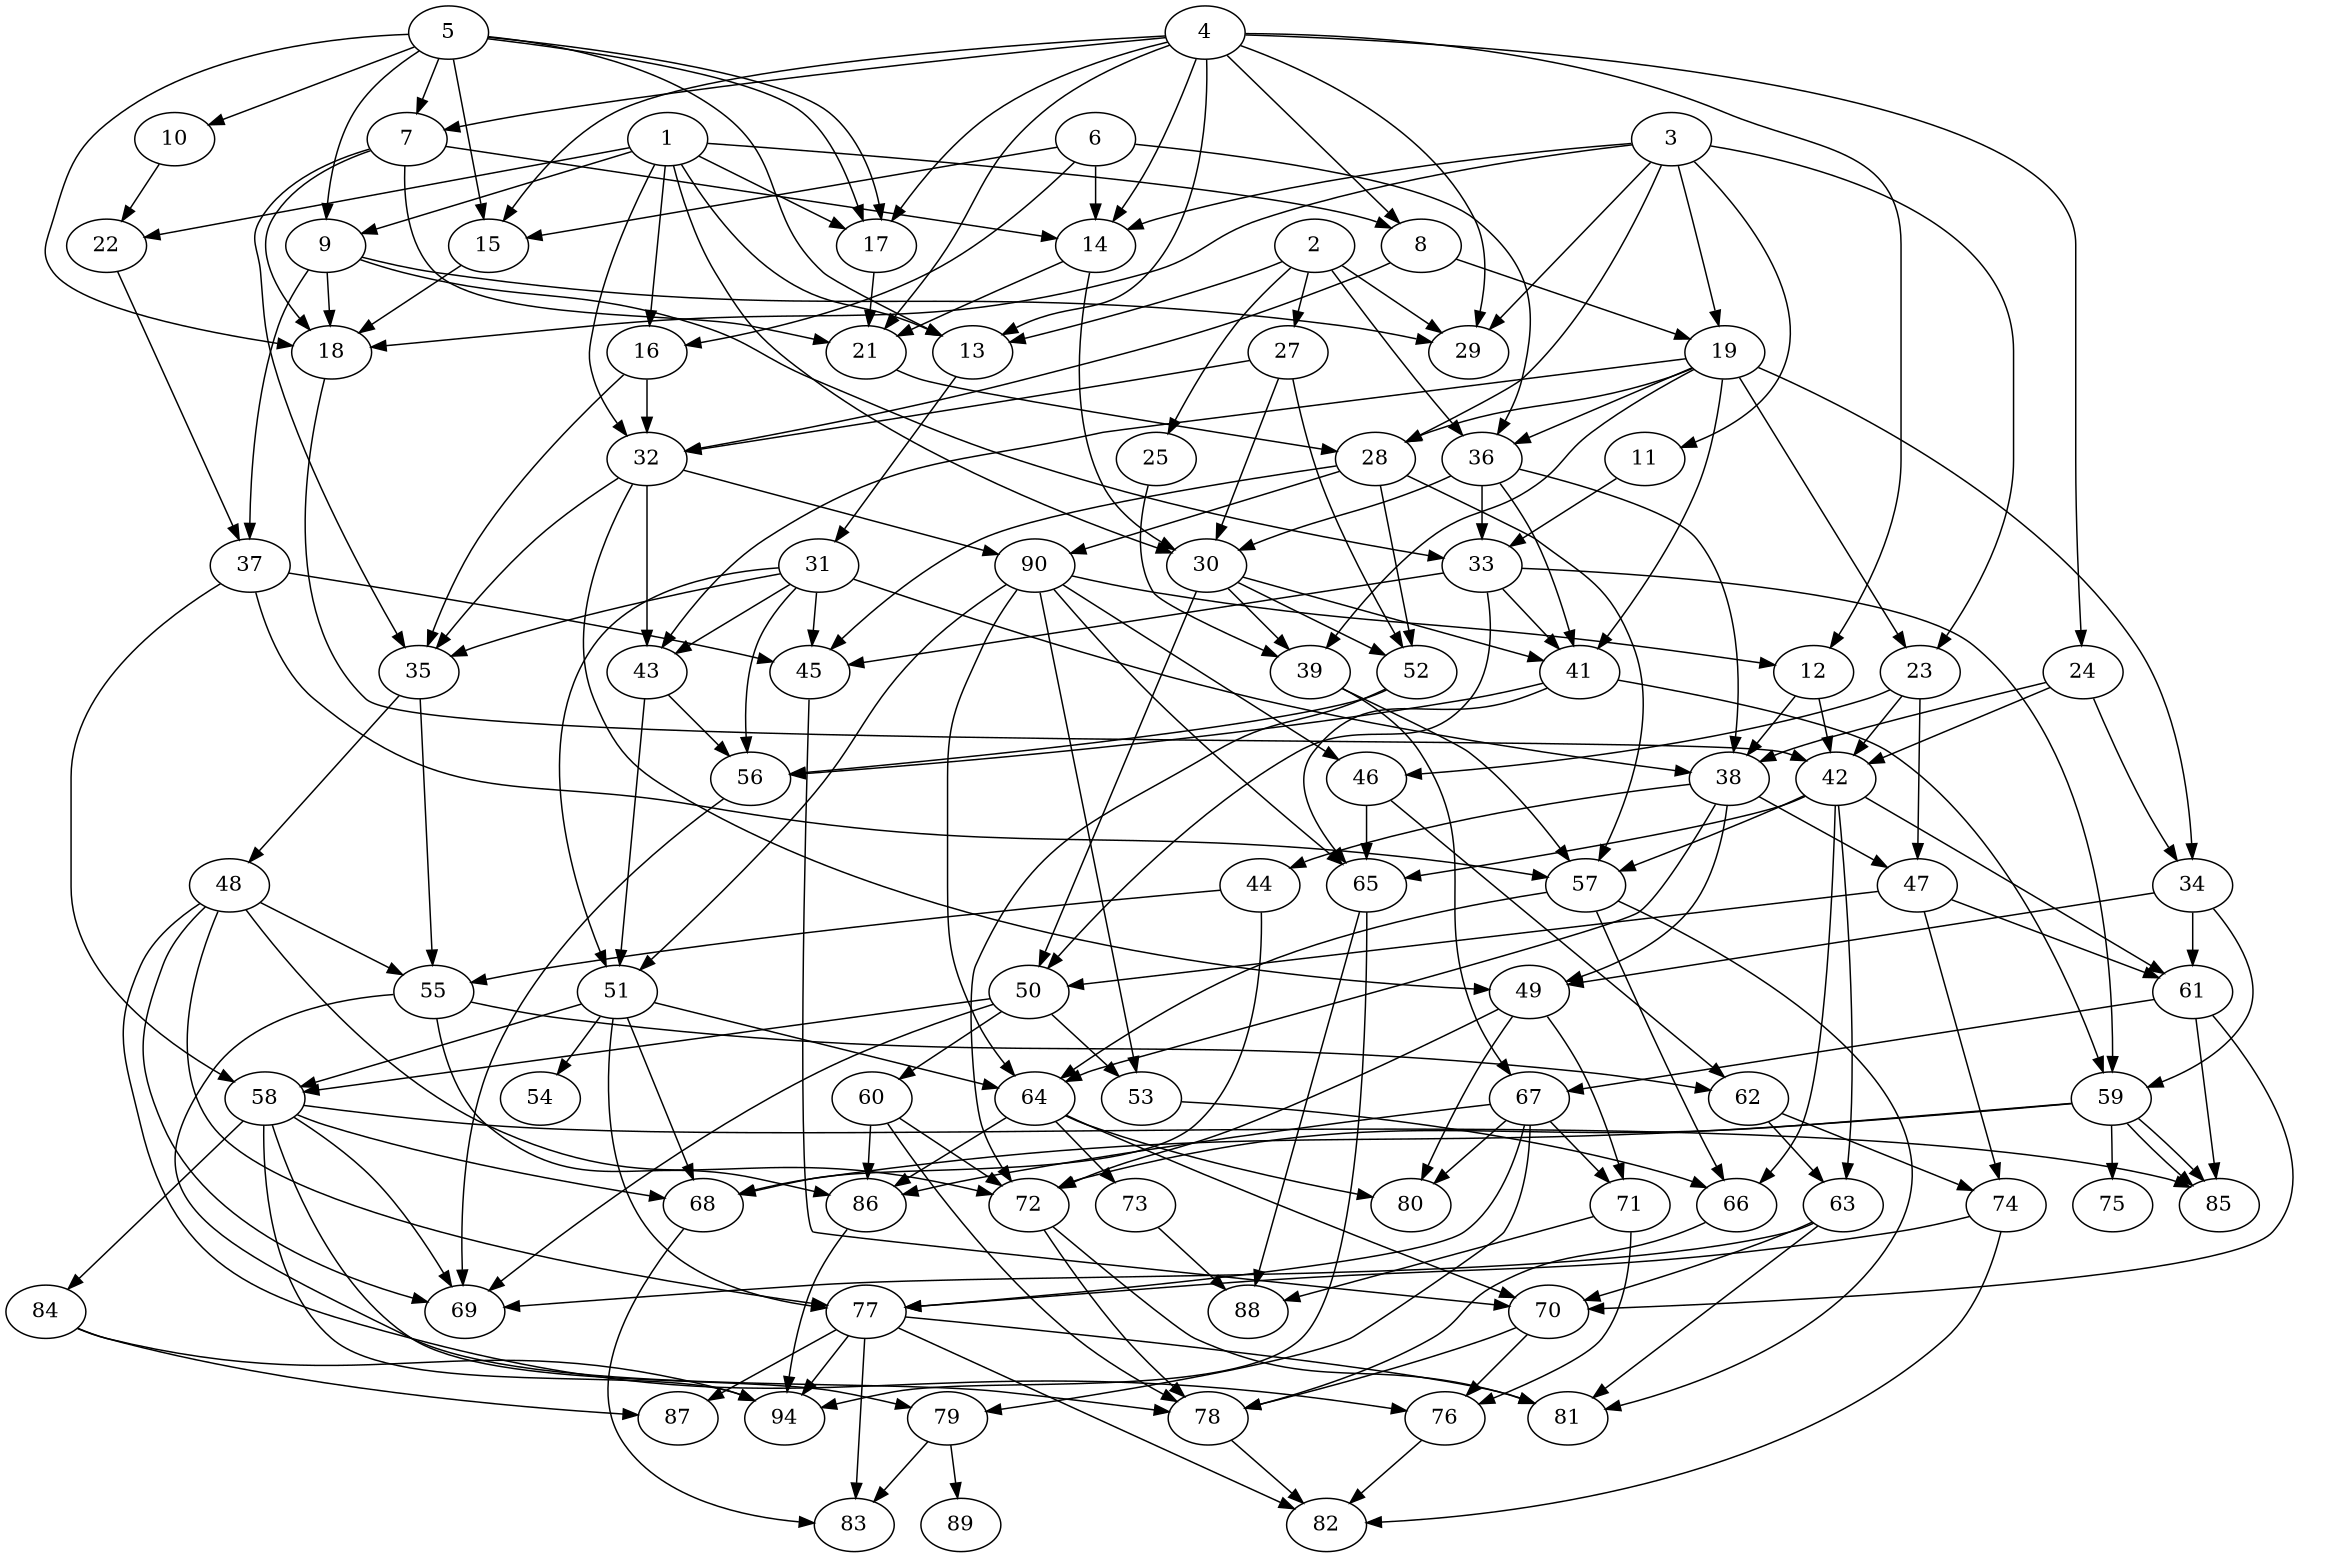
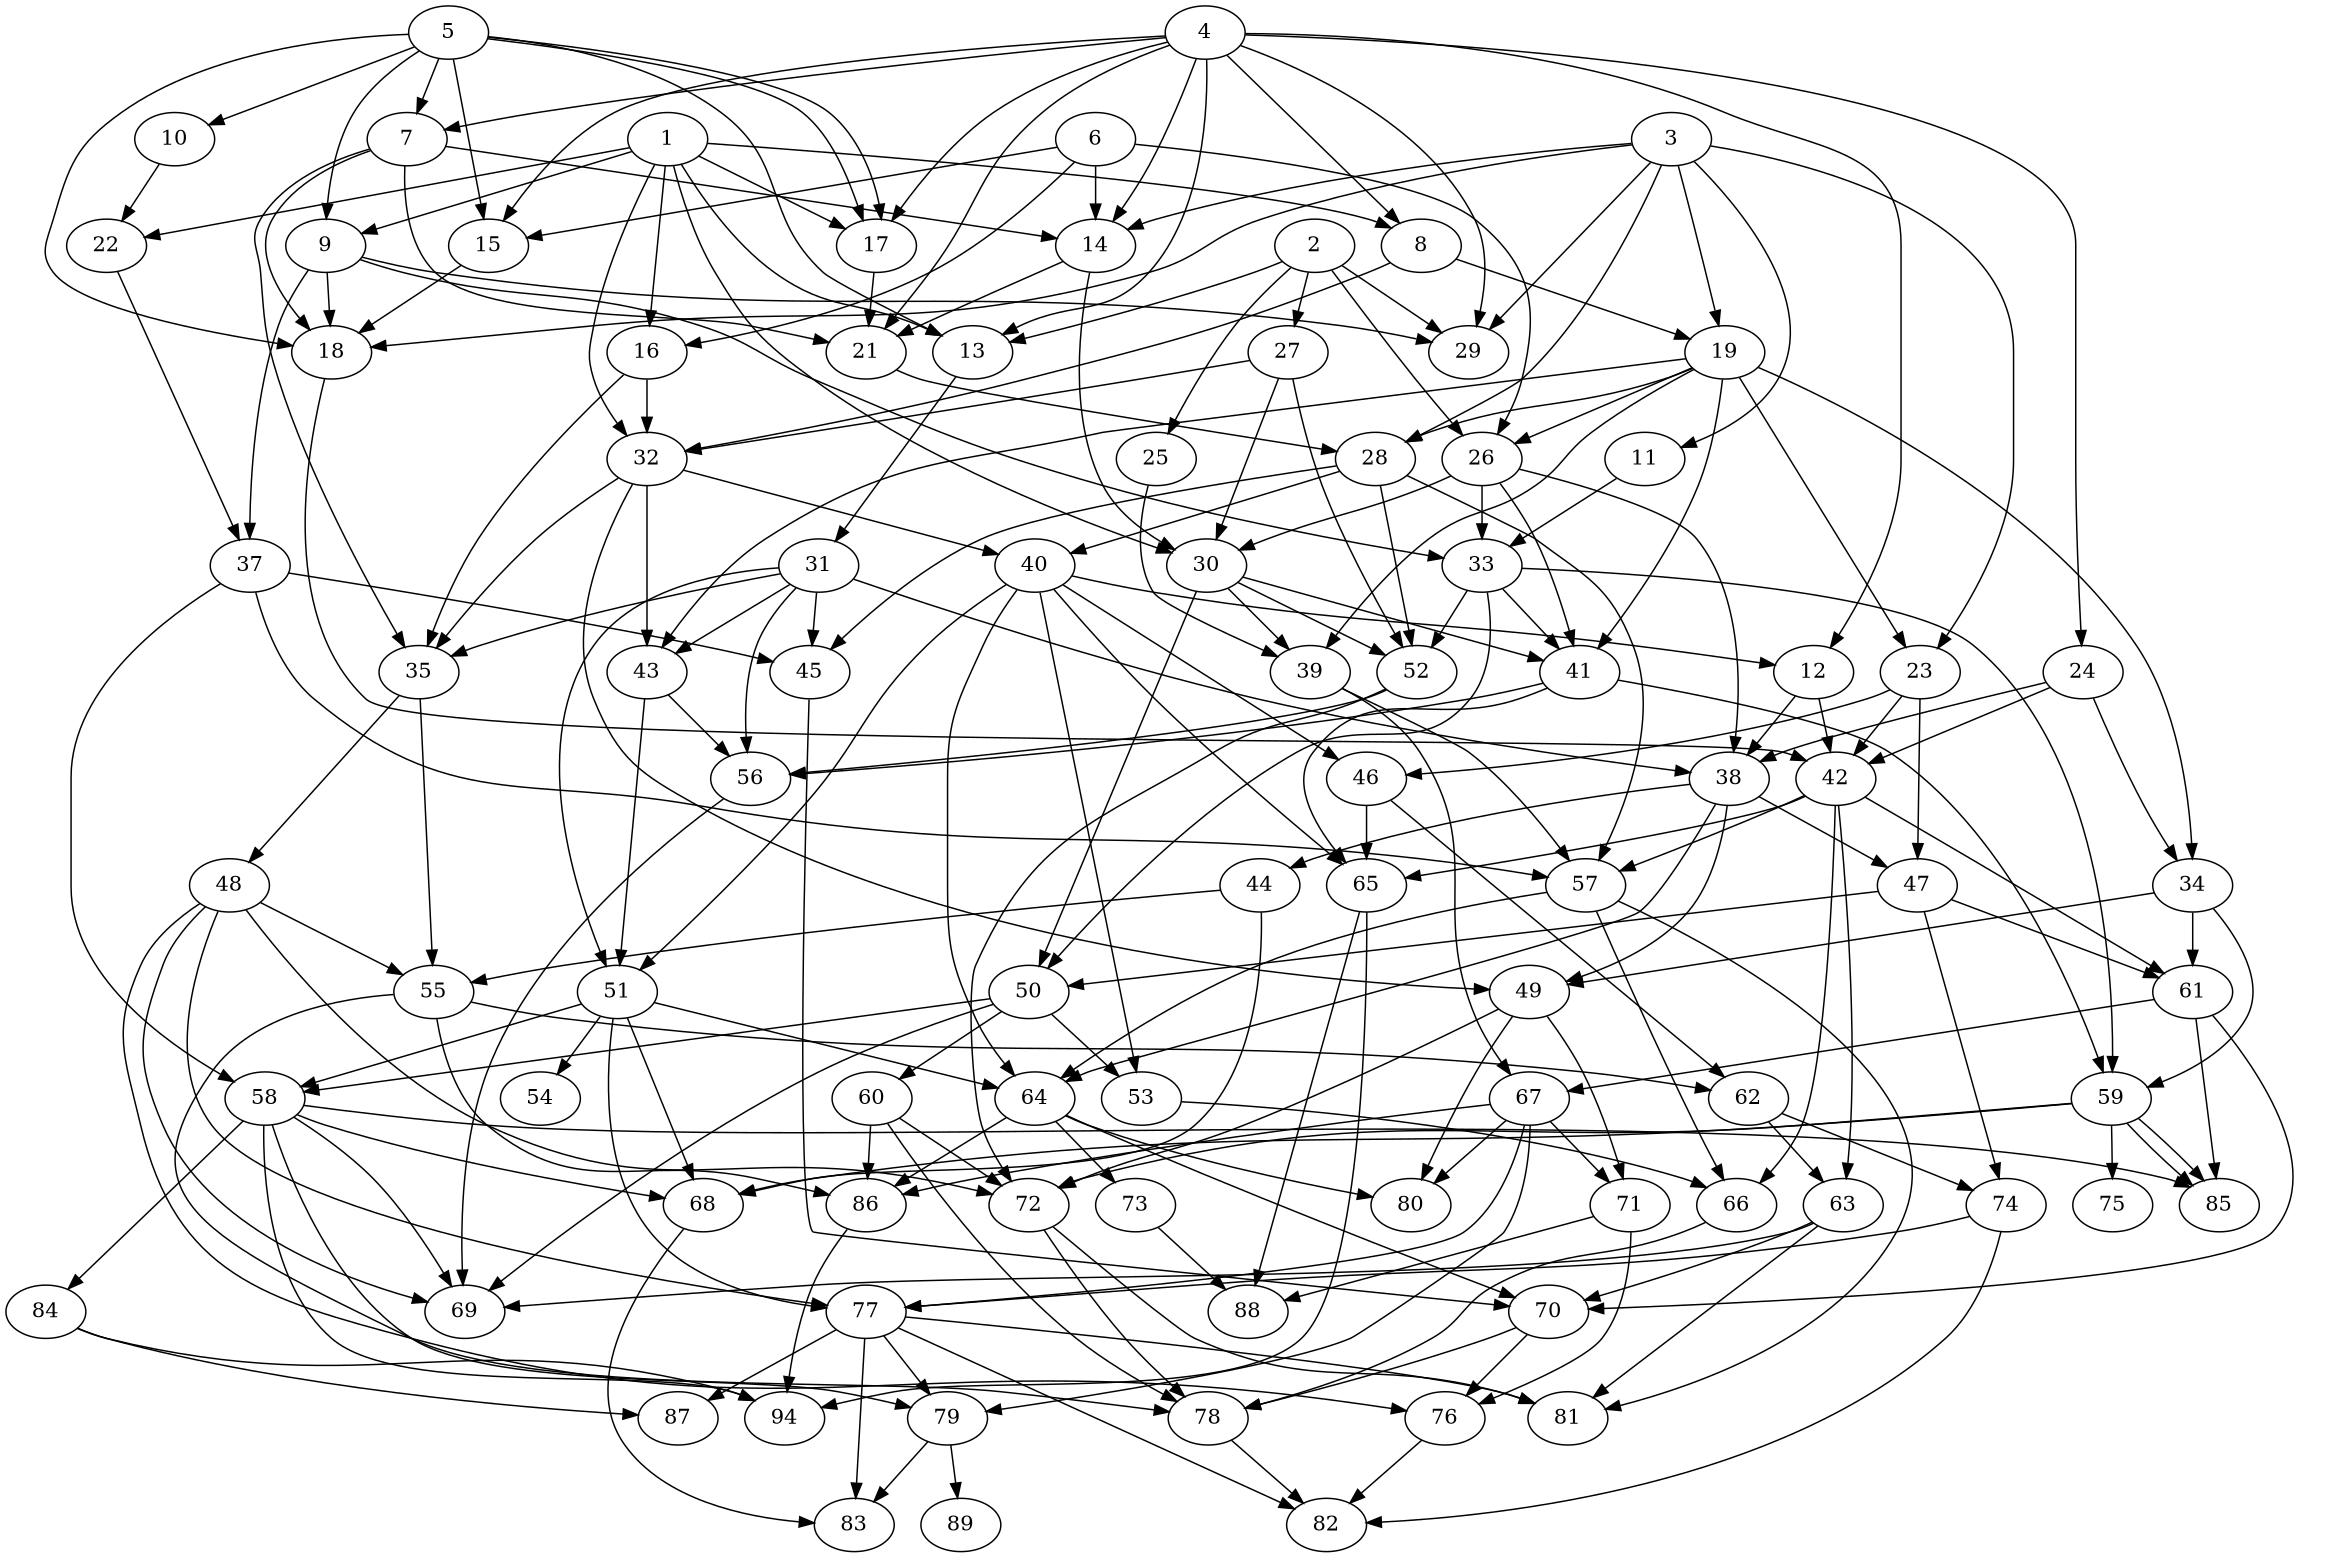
  digraph {
    node [alpha=0.06]
    8 [alpha=0.18]
    1
    9 [alpha=0.01]
    13 [alpha=0.20]
    16 [alpha=0.14]
    17
    22 [alpha=0.10]
    30
    32 [alpha=0.08]
    19 [alpha=0.09]
    29 [alpha=0.16]
    18 [alpha=0.02]
    33 [alpha=0.16]
    37 [alpha=0.13]
    31 [alpha=0.08]
    35 [alpha=0.08]
    21 [alpha=0.10]
    39 [alpha=0.02]
    41 [alpha=0.20]
    52 [alpha=0.02]
    50 [alpha=0.08]
-   40 [alpha=0.12 label=90]
+   40 [alpha=0.12]
    43
    49 [alpha=0.13]
-   26 [alpha=0.14 label=36]
+   26 [alpha=0.14]
    23 [alpha=0.16]
    28 [alpha=0.01]
    34 [alpha=0.11]
    42 [alpha=0.07]
    45 [alpha=0.17]
    59 [alpha=0.02]
    57 [alpha=0.12]
    58 [alpha=0.13]
    38 [alpha=0.11]
    51 [alpha=0.12]
    56 [alpha=0.15]
    48 [alpha=0.17]
    55 [alpha=0.05]
    67 [alpha=0.04]
    65 [alpha=0.12]
    72 [alpha=0.15]
    53 [alpha=0.07]
    69 [alpha=0.00]
    60 [alpha=0.17]
    46 [alpha=0.15]
    12 [alpha=0.10]
    64 [alpha=0.13]
    71 [alpha=0.04]
    80 [alpha=0.19]
    2 [alpha=0.14]
    25 [alpha=0.05]
    27 [alpha=0.16]
    62 [alpha=0.19]
    47 [alpha=0.20]
    44 [alpha=0.14]
    3 [alpha=0.12]
    11 [alpha=0.14]
    14 [alpha=0.12]
    61 [alpha=0.18]
    63 [alpha=0.10]
    66
    74 [alpha=0.10]
    70 [alpha=0.14]
    81
    4 [alpha=0.10]
    7 [alpha=0.10]
    15 [alpha=0.12]
    24 [alpha=0.00]
    5 [alpha=0.04]
    10 [alpha=0.08]
    6 [alpha=0.00]
    77 [alpha=0.09]
    76 [alpha=0.04]
    78 [alpha=0.10]
    86 [alpha=0.03]
    68 [alpha=0.01]
    85
    75 [alpha=0.02]
    79 [alpha=0.16]
    84 [alpha=0.04]
    n81 [alpha=0.16 label=94]
    73 [alpha=0.05]
    54 [alpha=0.03]
    88 [alpha=0.20]
    82 [alpha=0.13]
    83
    87 [alpha=0.01]
    89 [alpha=0.19]
    8 -> 32
    8 -> 19
    1 -> 8
    1 -> 9
    1 -> 13
    1 -> 16
    1 -> 17
    1 -> 22
    1 -> 30
    1 -> 32
    9 -> 29
    9 -> 18
    9 -> 33
    9 -> 37
    13 -> 31
    16 -> 32
    16 -> 35
    17 -> 21
    22 -> 37
    30 -> 39
    30 -> 41
    30 -> 52
    30 -> 50
    32 -> 35
    32 -> 40
    32 -> 43
    32 -> 49
    19 -> 39
    19 -> 41
    19 -> 43
    19 -> 26
    19 -> 23
    19 -> 28
    19 -> 34
    18 -> 42
    33 -> 41
    33 -> 50
-   33 -> 45
+   33 -> 52
    33 -> 59
    37 -> 45
    37 -> 57
    37 -> 58
    31 -> 35
    31 -> 43
    31 -> 45
    31 -> 38
    31 -> 51
    31 -> 56
    35 -> 48
    35 -> 55
    21 -> 28
    39 -> 57
    39 -> 67
    41 -> 59
    41 -> 56
    41 -> 65
    52 -> 56
    52 -> 72
    50 -> 58
    50 -> 53
    50 -> 69
    50 -> 60
    40 -> 51
    40 -> 65
    40 -> 53
    40 -> 46
    40 -> 12
    40 -> 64
    43 -> 51
    43 -> 56
    49 -> 72
    49 -> 71
    49 -> 80
    26 -> 30
    26 -> 33
    26 -> 41
    26 -> 38
    23 -> 42
    23 -> 46
    23 -> 47
    28 -> 52
    28 -> 40
    28 -> 45
    28 -> 57
    34 -> 49
    34 -> 59
    34 -> 61
    42 -> 57
    42 -> 65
    42 -> 61
    42 -> 63
    42 -> 66
    45 -> 70
    59 -> 72
    59 -> 68
    59 -> 85
    59 -> 85
    59 -> 75
    57 -> 64
    57 -> 66
    57 -> 81
    58 -> 69
    58 -> 68
    58 -> 85
    58 -> 79
    58 -> 84
    58 -> n81
    38 -> 49
    38 -> 64
    38 -> 47
    38 -> 44
    51 -> 58
    51 -> 64
    51 -> 77
    51 -> 68
    51 -> 54
    56 -> 69
    48 -> 55
    48 -> 72
    48 -> 69
    48 -> 77
    48 -> 76
    55 -> 62
    55 -> 78
    55 -> 86
    67 -> 71
    67 -> 80
    67 -> 77
    67 -> 86
    67 -> 79
    65 -> n81
    65 -> 88
    72 -> 81
    72 -> 78
    53 -> 66
    60 -> 72
    60 -> 78
    60 -> 86
    46 -> 65
    46 -> 62
    12 -> 42
    12 -> 38
    64 -> 80
    64 -> 70
    64 -> 86
    64 -> 73
    71 -> 76
    71 -> 88
    2 -> 13
    2 -> 29
    2 -> 26
    2 -> 25
    2 -> 27
    25 -> 39
    27 -> 30
    27 -> 32
    27 -> 52
    62 -> 63
    62 -> 74
    47 -> 50
    47 -> 61
    47 -> 74
    44 -> 55
    44 -> 68
    3 -> 19
    3 -> 29
    3 -> 18
    3 -> 23
    3 -> 28
    3 -> 11
    3 -> 14
    11 -> 33
    14 -> 30
    14 -> 21
    61 -> 67
    61 -> 70
    61 -> 85
    63 -> 69
    63 -> 70
    63 -> 81
    66 -> 78
    74 -> 77
    74 -> 82
    70 -> 76
    70 -> 78
    4 -> 8
    4 -> 13
    4 -> 17
    4 -> 29
    4 -> 21
    4 -> 12
    4 -> 14
    4 -> 7
    4 -> 15
    4 -> 24
    7 -> 18
    7 -> 35
    7 -> 21
    7 -> 14
    15 -> 18
    24 -> 34
    24 -> 42
    24 -> 38
    5 -> 9
    5 -> 13
    5 -> 17
    5 -> 17
    5 -> 18
    5 -> 7
    5 -> 15
    5 -> 10
    10 -> 22
    6 -> 16
    6 -> 26
    6 -> 14
    6 -> 15
    77 -> 81
-   77 -> n81
+   77 -> 79
    77 -> 82
    77 -> 83
    77 -> 87
    76 -> 82
    78 -> 82
    86 -> n81
    68 -> 83
    79 -> 83
    79 -> 89
    84 -> n81
    84 -> 87
    73 -> 88
  }
